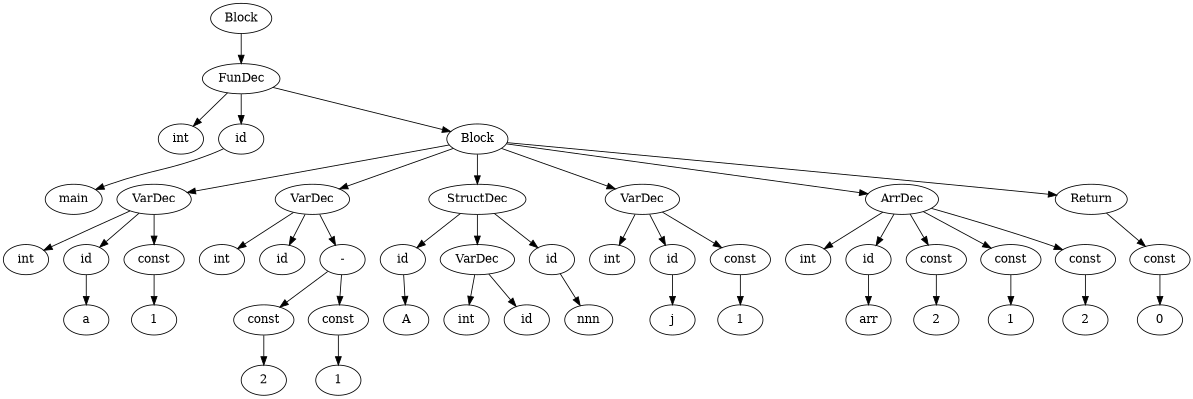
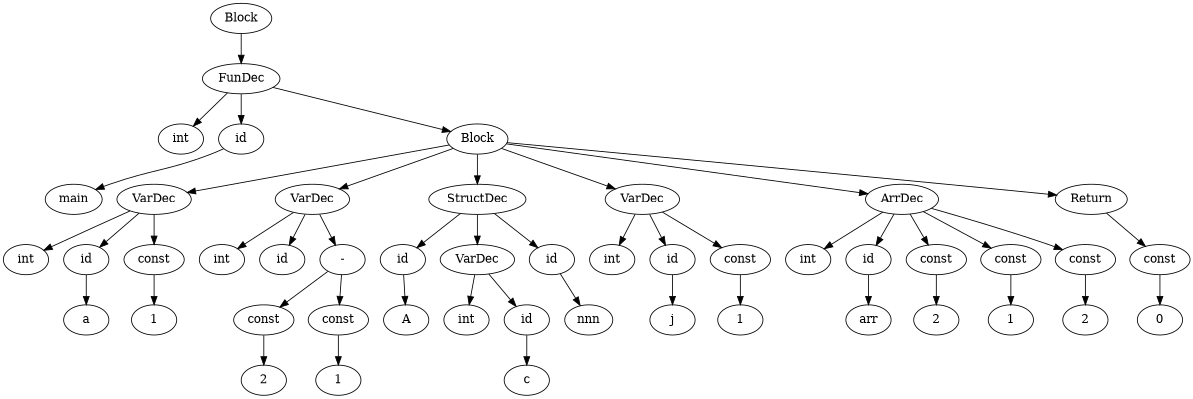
  digraph {
    n1 [label=Block]
    n2 [label=FunDec]
    n3 [label=int]
    n4 [label=id]
    n5 [label=Block]
    n6 [label=main]
    n7 [label=VarDec]
    n8 [label=VarDec]
    n9 [label=StructDec]
    n10 [label=VarDec]
    n11 [label=ArrDec]
    n12 [label=Return]
    n13 [label=int]
    n14 [label=id]
    n15 [label=const]
    n16 [label=int]
    n17 [label=id]
    n18 [label="-"]
    n19 [label=id]
    n20 [label=VarDec]
    n21 [label=id]
    n22 [label=int]
    n23 [label=id]
    n24 [label=const]
    n25 [label=int]
    n26 [label=id]
    n27 [label=const]
    n28 [label=const]
    n29 [label=const]
    n30 [label=const]
    n31 [label=a]
    n32 [label=1]
    n33 [label=const]
    n34 [label=const]
    n35 [label=2]
    n36 [label=1]
    n37 [label=A]
    n38 [label=int]
    n39 [label=id]
    n40 [label=nnn]
+   n41 [label=c]
    n42 [label=j]
    n43 [label=1]
    n44 [label=arr]
    n45 [label=2]
    n46 [label=1]
    n47 [label=2]
    n48 [label=0]
    n1 -> n2
    n2 -> n3
    n2 -> n4
    n2 -> n5
    n4 -> n6
    n5 -> n7
    n5 -> n8
    n5 -> n9
    n5 -> n10
    n5 -> n11
    n5 -> n12
    n7 -> n13
    n7 -> n14
    n7 -> n15
    n8 -> n16
    n8 -> n17
    n8 -> n18
    n9 -> n19
    n9 -> n20
    n9 -> n21
    n10 -> n22
    n10 -> n23
    n10 -> n24
    n11 -> n25
    n11 -> n26
    n11 -> n27
    n11 -> n28
    n11 -> n29
    n12 -> n30
    n14 -> n31
    n15 -> n32
    n18 -> n33
    n18 -> n34
    n19 -> n37
    n20 -> n38
    n20 -> n39
    n21 -> n40
    n23 -> n42
    n24 -> n43
    n26 -> n44
    n27 -> n45
    n28 -> n46
    n29 -> n47
    n30 -> n48
    n33 -> n35
    n34 -> n36
+   n39 -> n41
  }
